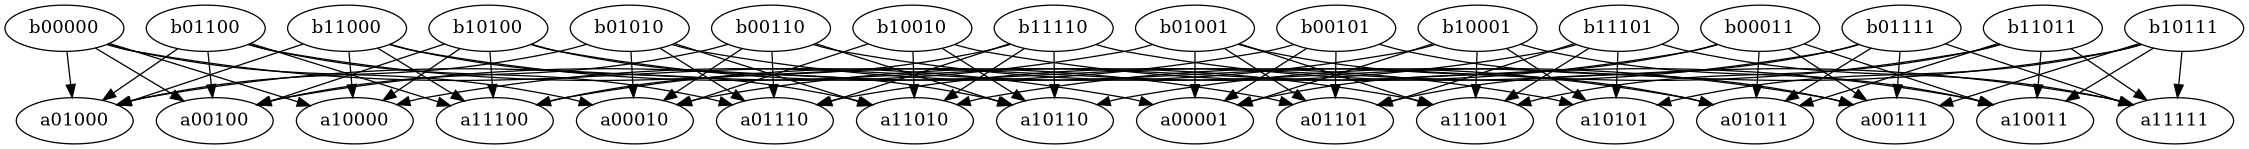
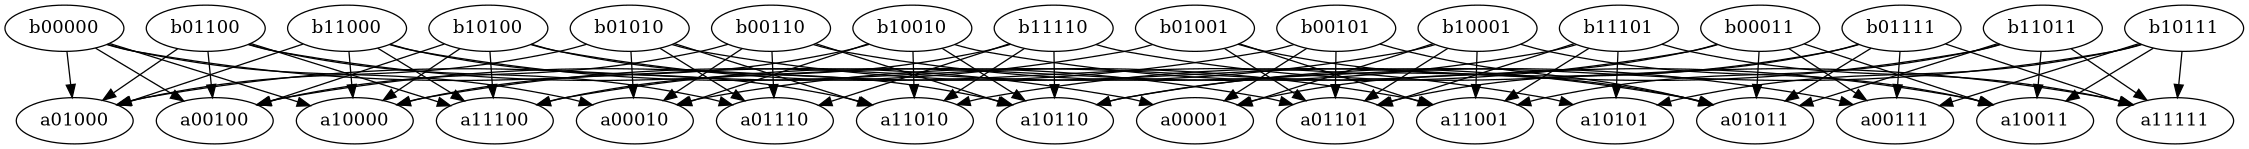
  digraph {
    b00000
    a10000
    a01000
    a00100
    a00010
    a00001
    b11000
    a11100
    a11010
    a11001
    b10100
    a10110
    a10101
    b01100
    a01110
    a01101
    b10010
    a10011
    b01010
    a01011
    b00110
    a00111
    b11110
    a11111
    b10001
    b01001
    b00101
    b11101
    b00011
    b11011
    b10111
    b01111
    b00000 -> a10000
    b00000 -> a01000
    b00000 -> a00100
    b00000 -> a00010
    b00000 -> a00001
    b11000 -> a10000
    b11000 -> a01000
    b11000 -> a11100
    b11000 -> a11010
    b11000 -> a11001
    b10100 -> a10000
    b10100 -> a00100
    b10100 -> a11100
    b10100 -> a10110
    b10100 -> a10101
    b01100 -> a01000
    b01100 -> a00100
    b01100 -> a11100
    b01100 -> a01110
    b01100 -> a01101
+   b10010 -> a10000
    b10010 -> a00010
    b10010 -> a11010
    b10010 -> a10110
    b10010 -> a10011
    b01010 -> a01000
    b01010 -> a00010
    b01010 -> a11010
    b01010 -> a01110
    b01010 -> a01011
    b00110 -> a00100
    b00110 -> a00010
    b00110 -> a10110
    b00110 -> a01110
    b00110 -> a00111
    b11110 -> a11100
    b11110 -> a11010
    b11110 -> a10110
    b11110 -> a01110
    b11110 -> a11111
    b10001 -> a10000
    b10001 -> a00001
    b10001 -> a11001
-   b10001 -> a10101
+   b10001 -> a01101
    b10001 -> a10011
    b01001 -> a01000
-   b01001 -> a00001
    b01001 -> a11001
    b01001 -> a01101
    b01001 -> a01011
    b00101 -> a00100
    b00101 -> a00001
    b00101 -> a01101
-   b00101 -> a00111
+   b00101 -> a01011
    b11101 -> a11100
    b11101 -> a11001
    b11101 -> a10101
    b11101 -> a01101
    b11101 -> a11111
    b00011 -> a00010
    b00011 -> a00001
    b00011 -> a10011
    b00011 -> a01011
    b00011 -> a00111
    b11011 -> a11010
    b11011 -> a11001
    b11011 -> a10011
    b11011 -> a01011
    b11011 -> a11111
    b10111 -> a10110
    b10111 -> a10101
    b10111 -> a10011
    b10111 -> a00111
    b10111 -> a11111
-   b01111 -> a01110
+   b01111 -> a10110
    b01111 -> a01101
    b01111 -> a01011
    b01111 -> a00111
    b01111 -> a11111
  }
